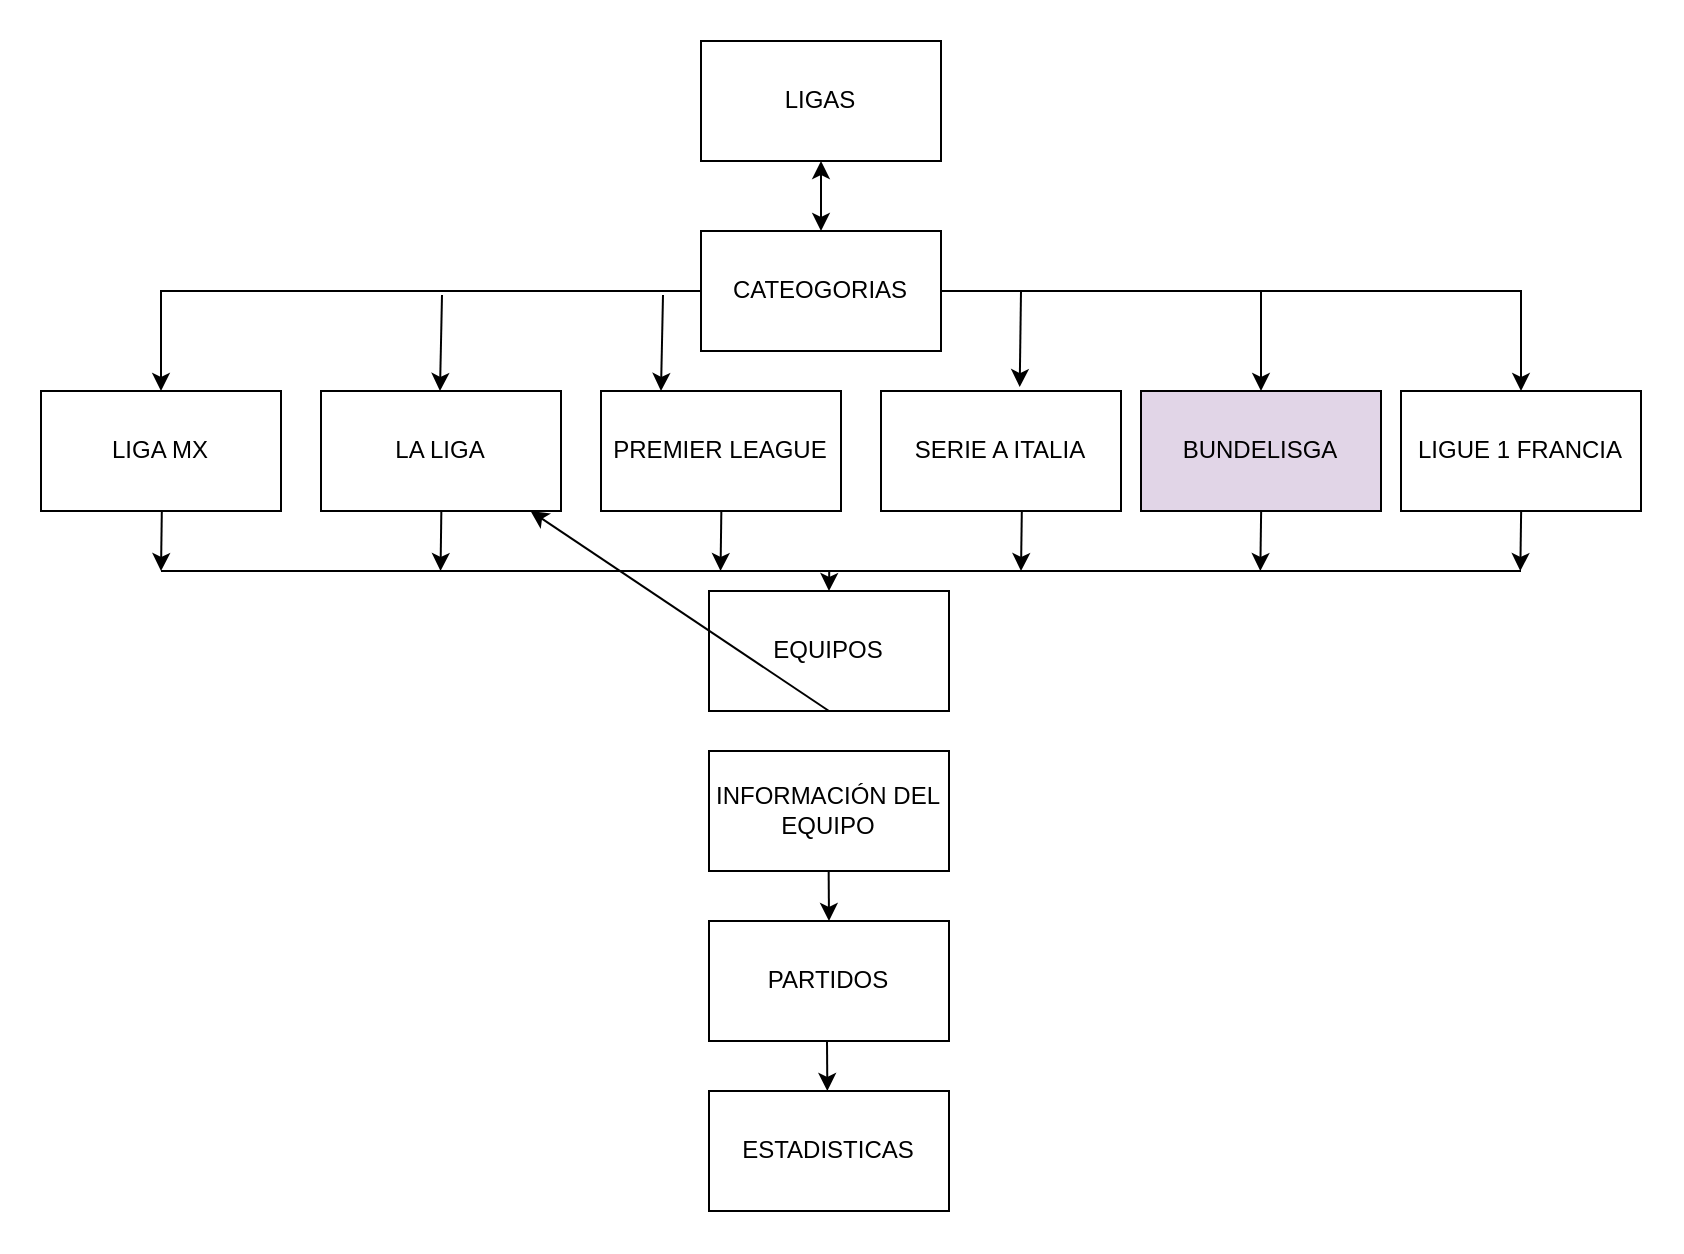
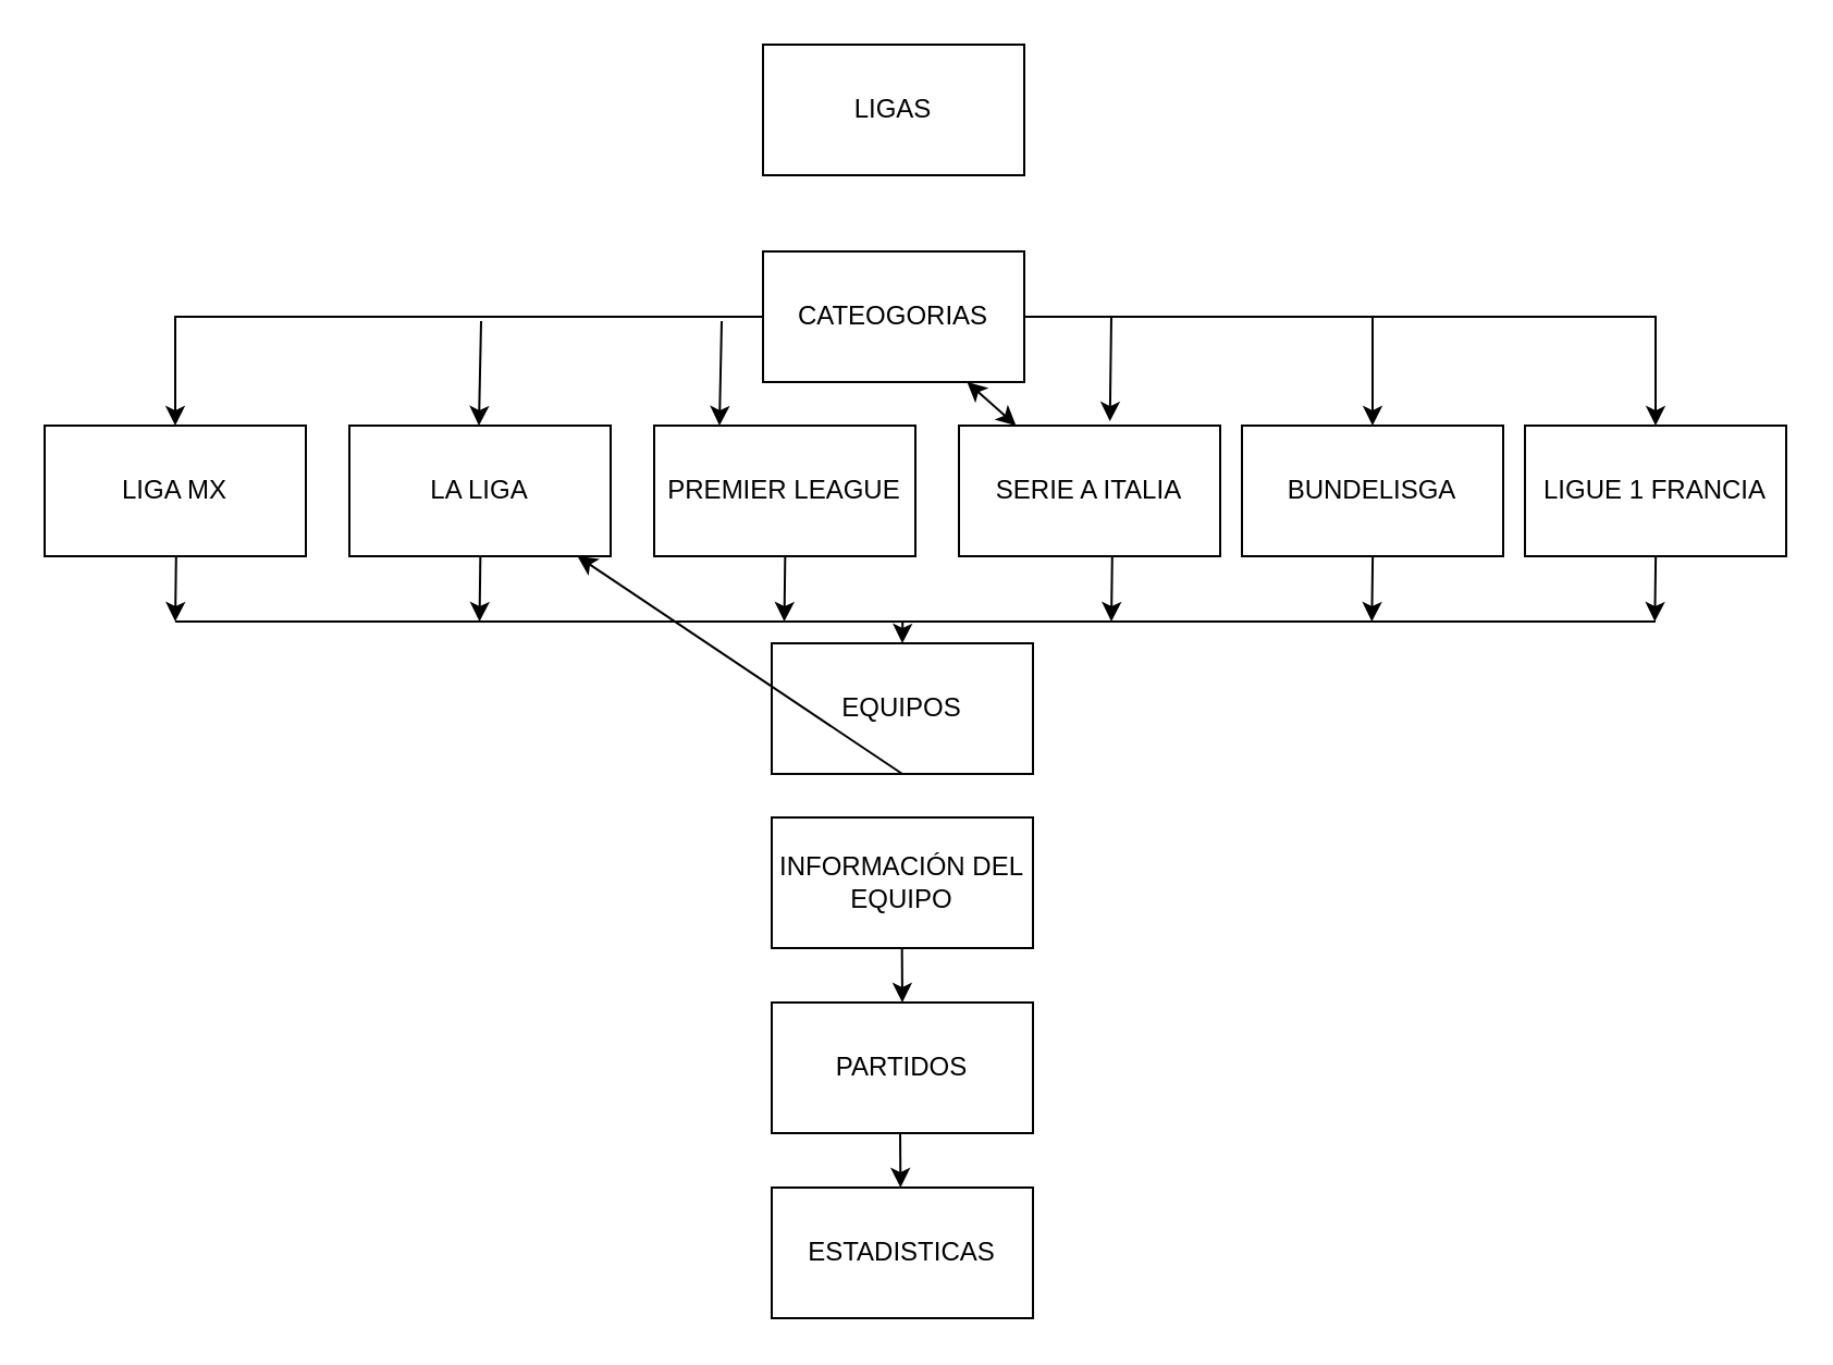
  <mxCell id="0" />
  <mxCell id="1" parent="0" />
  <mxCell id="2" value="PREMIER LEAGUE" style="rounded=0;whiteSpace=wrap;html=1;" vertex="1" parent="1"><mxGeometry x="300" y="195" width="120" height="60" as="geometry" /></mxCell>
- <mxCell id="3" value="BUNDELISGA" style="rounded=0;whiteSpace=wrap;html=1;fillColor=#e1d5e7;" vertex="1" parent="1"><mxGeometry x="570" y="195" width="120" height="60" as="geometry" /></mxCell>
+ <mxCell id="3" value="BUNDELISGA" style="rounded=0;whiteSpace=wrap;html=1;" vertex="1" parent="1"><mxGeometry x="570" y="195" width="120" height="60" as="geometry" /></mxCell>
  <mxCell id="4" value="LA LIGA" style="rounded=0;whiteSpace=wrap;html=1;" vertex="1" parent="1"><mxGeometry x="160" y="195" width="120" height="60" as="geometry" /></mxCell>
  <mxCell id="5" value="LIGAS" style="rounded=0;whiteSpace=wrap;html=1;" vertex="1" parent="1"><mxGeometry x="350" y="20" width="120" height="60" as="geometry" /></mxCell>
  <mxCell id="6" value="CATEOGORIAS" style="rounded=0;whiteSpace=wrap;html=1;" vertex="1" parent="1"><mxGeometry x="350" y="115" width="120" height="60" as="geometry" /></mxCell>
  <mxCell id="7" value="SERIE A ITALIA" style="rounded=0;whiteSpace=wrap;html=1;" vertex="1" parent="1"><mxGeometry x="440" y="195" width="120" height="60" as="geometry" /></mxCell>
  <mxCell id="8" value="LIGUE 1 FRANCIA" style="rounded=0;whiteSpace=wrap;html=1;" vertex="1" parent="1"><mxGeometry x="700" y="195" width="120" height="60" as="geometry" /></mxCell>
  <mxCell id="9" value="LIGA MX" style="rounded=0;whiteSpace=wrap;html=1;" vertex="1" parent="1"><mxGeometry x="20" y="195" width="120" height="60" as="geometry" /></mxCell>
  <mxCell id="10" value="EQUIPOS" style="rounded=0;whiteSpace=wrap;html=1;" vertex="1" parent="1"><mxGeometry x="354" y="295" width="120" height="60" as="geometry" /></mxCell>
  <mxCell id="11" value="PARTIDOS" style="rounded=0;whiteSpace=wrap;html=1;" vertex="1" parent="1"><mxGeometry x="354" y="460" width="120" height="60" as="geometry" /></mxCell>
  <mxCell id="12" value="INFORMACIÓN DEL EQUIPO" style="rounded=0;whiteSpace=wrap;html=1;" vertex="1" parent="1"><mxGeometry x="354" y="375" width="120" height="60" as="geometry" /></mxCell>
  <mxCell id="13" value="ESTADISTICAS" style="rounded=0;whiteSpace=wrap;html=1;" vertex="1" parent="1"><mxGeometry x="354" y="545" width="120" height="60" as="geometry" /></mxCell>
- <mxCell id="14" value="" style="endArrow=classic;startArrow=classic;html=1;rounded=0;entryX=0.5;entryY=1;entryDx=0;entryDy=0;" edge="1" parent="1" source="6" target="5"><mxGeometry width="50" height="50" relative="1" as="geometry"><mxPoint x="364" y="145" as="sourcePoint" /><mxPoint x="414" y="95" as="targetPoint" /></mxGeometry></mxCell>
+ <mxCell id="14" value="" style="endArrow=classic;startArrow=classic;html=1;rounded=0;" edge="1" parent="1" source="6" target="7"><mxGeometry width="50" height="50" relative="1" as="geometry"><mxPoint x="364" y="145" as="sourcePoint" /><mxPoint x="414" y="95" as="targetPoint" /></mxGeometry></mxCell>
  <mxCell id="15" value="" style="endArrow=classic;html=1;rounded=0;exitX=1;exitY=0.5;exitDx=0;exitDy=0;entryX=0.5;entryY=0;entryDx=0;entryDy=0;" edge="1" parent="1" source="6" target="8"><mxGeometry width="50" height="50" relative="1" as="geometry"><mxPoint x="380" y="245" as="sourcePoint" /><mxPoint x="640" y="145" as="targetPoint" /><Array as="points"><mxPoint x="760" y="145" /></Array></mxGeometry></mxCell>
  <mxCell id="16" value="" style="endArrow=classic;html=1;rounded=0;exitX=1;exitY=0.5;exitDx=0;exitDy=0;entryX=0.5;entryY=0;entryDx=0;entryDy=0;" edge="1" parent="1" target="3"><mxGeometry width="50" height="50" relative="1" as="geometry"><mxPoint x="470" y="145" as="sourcePoint" /><mxPoint x="760" y="195" as="targetPoint" /><Array as="points"><mxPoint x="630" y="145" /></Array></mxGeometry></mxCell>
  <mxCell id="17" value="" style="endArrow=classic;html=1;rounded=0;entryX=0.578;entryY=-0.033;entryDx=0;entryDy=0;entryPerimeter=0;" edge="1" parent="1" target="7"><mxGeometry width="50" height="50" relative="1" as="geometry"><mxPoint x="510" y="145" as="sourcePoint" /><mxPoint x="510" y="185" as="targetPoint" /></mxGeometry></mxCell>
  <mxCell id="18" value="" style="endArrow=classic;html=1;rounded=0;entryX=0.5;entryY=0;entryDx=0;entryDy=0;exitX=0;exitY=0.5;exitDx=0;exitDy=0;" edge="1" parent="1" source="6" target="9"><mxGeometry width="50" height="50" relative="1" as="geometry"><mxPoint x="320" y="235" as="sourcePoint" /><mxPoint x="370" y="185" as="targetPoint" /><Array as="points"><mxPoint x="80" y="145" /></Array></mxGeometry></mxCell>
  <mxCell id="19" value="" style="endArrow=classic;html=1;rounded=0;entryX=0.578;entryY=-0.033;entryDx=0;entryDy=0;entryPerimeter=0;" edge="1" parent="1"><mxGeometry width="50" height="50" relative="1" as="geometry"><mxPoint x="220.5" y="147" as="sourcePoint" /><mxPoint x="219.5" y="195" as="targetPoint" /></mxGeometry></mxCell>
  <mxCell id="20" value="" style="endArrow=classic;html=1;rounded=0;entryX=0.578;entryY=-0.033;entryDx=0;entryDy=0;entryPerimeter=0;" edge="1" parent="1"><mxGeometry width="50" height="50" relative="1" as="geometry"><mxPoint x="331" y="147" as="sourcePoint" /><mxPoint x="330" y="195" as="targetPoint" /></mxGeometry></mxCell>
  <mxCell id="21" value="" style="endArrow=none;html=1;rounded=0;" edge="1" parent="1"><mxGeometry width="50" height="50" relative="1" as="geometry"><mxPoint x="80" y="285" as="sourcePoint" /><mxPoint x="760" y="285" as="targetPoint" /></mxGeometry></mxCell>
  <mxCell id="22" value="" style="endArrow=classic;html=1;rounded=0;" edge="1" parent="1"><mxGeometry width="50" height="50" relative="1" as="geometry"><mxPoint x="80.41" y="255" as="sourcePoint" /><mxPoint x="80" y="285" as="targetPoint" /></mxGeometry></mxCell>
  <mxCell id="23" value="" style="endArrow=classic;html=1;rounded=0;" edge="1" parent="1"><mxGeometry width="50" height="50" relative="1" as="geometry"><mxPoint x="360.17" y="255" as="sourcePoint" /><mxPoint x="359.76" y="285" as="targetPoint" /></mxGeometry></mxCell>
  <mxCell id="24" value="" style="endArrow=classic;html=1;rounded=0;" edge="1" parent="1"><mxGeometry width="50" height="50" relative="1" as="geometry"><mxPoint x="220.17" y="255" as="sourcePoint" /><mxPoint x="219.76" y="285" as="targetPoint" /></mxGeometry></mxCell>
  <mxCell id="25" value="" style="endArrow=classic;html=1;rounded=0;fontStyle=1" edge="1" parent="1"><mxGeometry width="50" height="50" relative="1" as="geometry"><mxPoint x="510.41" y="255" as="sourcePoint" /><mxPoint x="510" y="285" as="targetPoint" /></mxGeometry></mxCell>
  <mxCell id="26" value="" style="endArrow=classic;html=1;rounded=0;fontStyle=1" edge="1" parent="1"><mxGeometry width="50" height="50" relative="1" as="geometry"><mxPoint x="630.07" y="255" as="sourcePoint" /><mxPoint x="629.66" y="285" as="targetPoint" /></mxGeometry></mxCell>
  <mxCell id="27" value="" style="endArrow=classic;html=1;rounded=0;fontStyle=1" edge="1" parent="1"><mxGeometry width="50" height="50" relative="1" as="geometry"><mxPoint x="760.07" y="255" as="sourcePoint" /><mxPoint x="759.66" y="285" as="targetPoint" /></mxGeometry></mxCell>
  <mxCell id="28" value="" style="endArrow=classic;html=1;rounded=0;fontStyle=1" edge="1" parent="1"><mxGeometry width="50" height="50" relative="1" as="geometry"><mxPoint x="414.12" y="285" as="sourcePoint" /><mxPoint x="414" y="295" as="targetPoint" /></mxGeometry></mxCell>
  <mxCell id="29" value="" style="endArrow=classic;html=1;rounded=0;fontStyle=1;exitX=0.5;exitY=1;exitDx=0;exitDy=0;" edge="1" parent="1" source="10" target="4"><mxGeometry width="50" height="50" relative="1" as="geometry"><mxPoint x="413.12" y="355" as="sourcePoint" /><mxPoint x="413" y="365" as="targetPoint" /></mxGeometry></mxCell>
  <mxCell id="30" value="" style="endArrow=classic;html=1;rounded=0;fontStyle=1;exitX=0.5;exitY=1;exitDx=0;exitDy=0;entryX=0.5;entryY=0;entryDx=0;entryDy=0;" edge="1" parent="1" target="11"><mxGeometry width="50" height="50" relative="1" as="geometry"><mxPoint x="413.83" y="435" as="sourcePoint" /><mxPoint x="414" y="455" as="targetPoint" /></mxGeometry></mxCell>
  <mxCell id="31" value="" style="endArrow=classic;html=1;rounded=0;fontStyle=1;exitX=0.5;exitY=1;exitDx=0;exitDy=0;entryX=0.5;entryY=0;entryDx=0;entryDy=0;" edge="1" parent="1"><mxGeometry width="50" height="50" relative="1" as="geometry"><mxPoint x="413" y="520" as="sourcePoint" /><mxPoint x="413.17" y="545" as="targetPoint" /></mxGeometry></mxCell>
